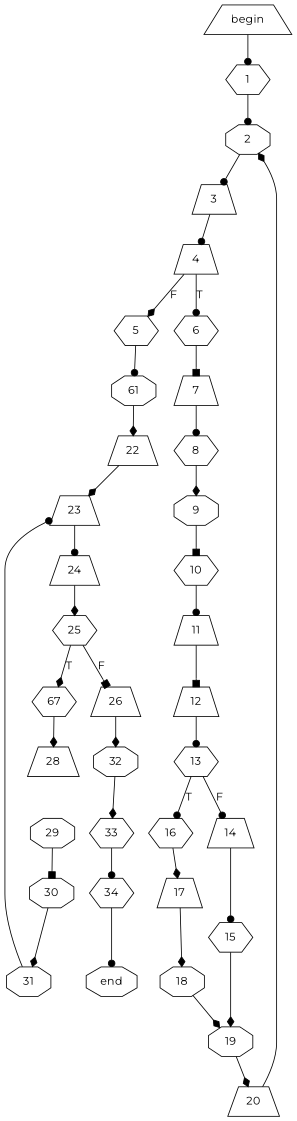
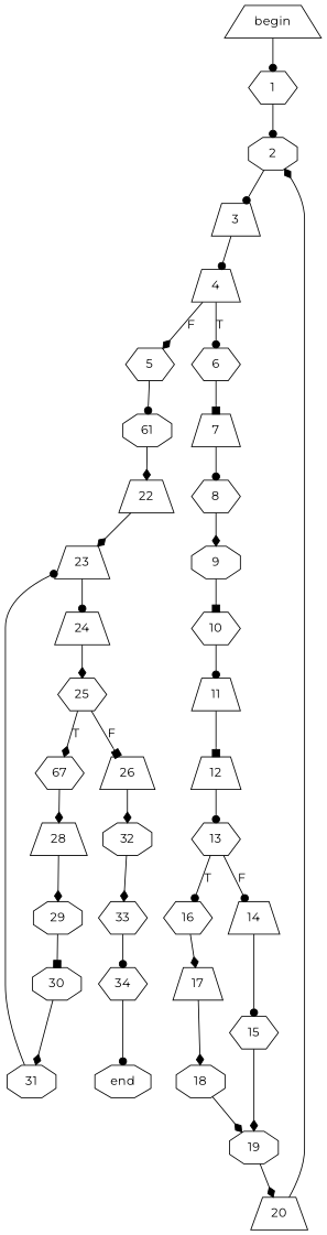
  digraph {
    fontname=Montserrat
    node [fontname=Montserrat shape=trapezium]
    edge [arrowhead=diamond fontname=Montserrat]
    1 [shape=hexagon]
    begin
    2 [shape=octagon]
    end [shape=octagon]
    3
    4
    6 [shape=hexagon]
    5 [shape=hexagon]
    7
    n10 [label=61 shape=octagon]
    8 [shape=hexagon]
    22
    23
    9 [shape=octagon]
    10 [shape=hexagon]
    11
    12
    13 [shape=hexagon]
    16 [shape=hexagon]
    14
    17
    15 [shape=hexagon]
    18 [shape=octagon]
    19 [shape=octagon]
    20
    24
    25 [shape=hexagon]
    n28 [label=67 shape=hexagon]
    26
    28
    32 [shape=octagon]
    29 [shape=octagon]
    33 [shape=hexagon]
    34 [shape=hexagon]
    30 [shape=octagon]
    31 [shape=octagon]
    1 -> 2 [arrowhead=dot]
    begin -> 1 [arrowhead=dot]
    2 -> 3 [arrowhead=dot]
    3 -> 4 [arrowhead=dot]
    4 -> 6 [arrowhead=dot label=T]
    4 -> 5 [label=F]
    6 -> 7 [arrowhead=box]
    5 -> n10 [arrowhead=dot]
    7 -> 8 [arrowhead=dot]
    n10 -> 22
    8 -> 9
    22 -> 23
    23 -> 24 [arrowhead=dot]
    9 -> 10 [arrowhead=box]
    10 -> 11 [arrowhead=dot]
    11 -> 12 [arrowhead=box]
    12 -> 13 [arrowhead=dot]
    13 -> 16 [arrowhead=dot label=T]
    13 -> 14 [arrowhead=dot label=F]
    16 -> 17
    14 -> 15 [arrowhead=dot]
    17 -> 18
    15 -> 19
    18 -> 19
    19 -> 20
    20 -> 2
    24 -> 25
    25 -> n28 [label=T]
    25 -> 26 [arrowhead=box label=F]
    n28 -> 28
    26 -> 32
+   28 -> 29
    32 -> 33
    29 -> 30 [arrowhead=box]
    33 -> 34 [arrowhead=dot]
    34 -> end [arrowhead=dot]
    30 -> 31
    31 -> 23 [arrowhead=dot]
  }
